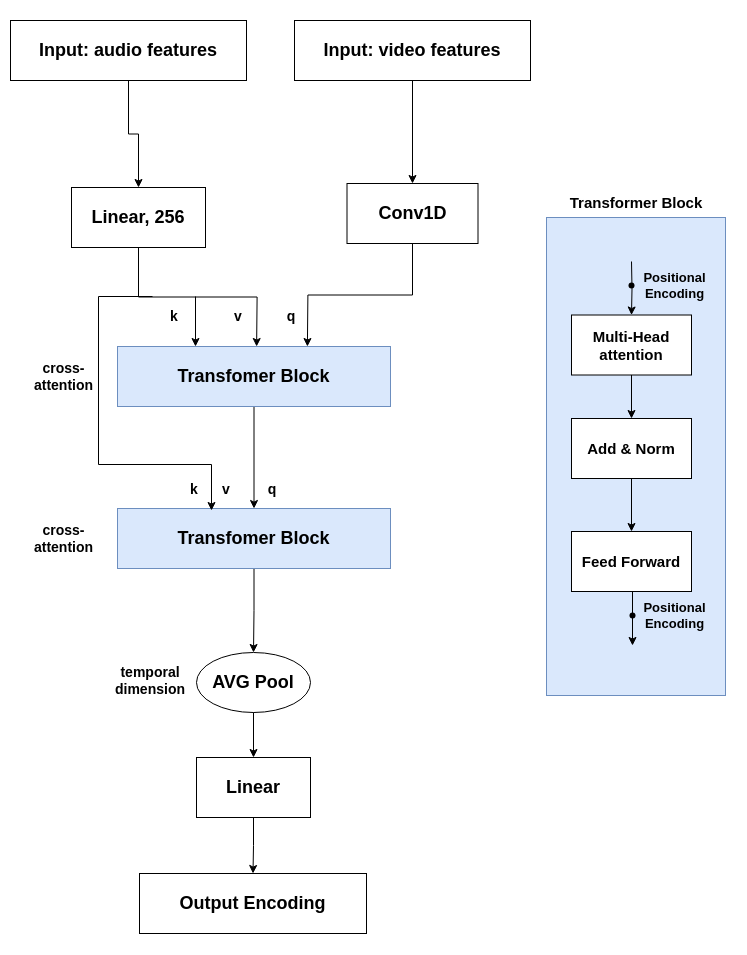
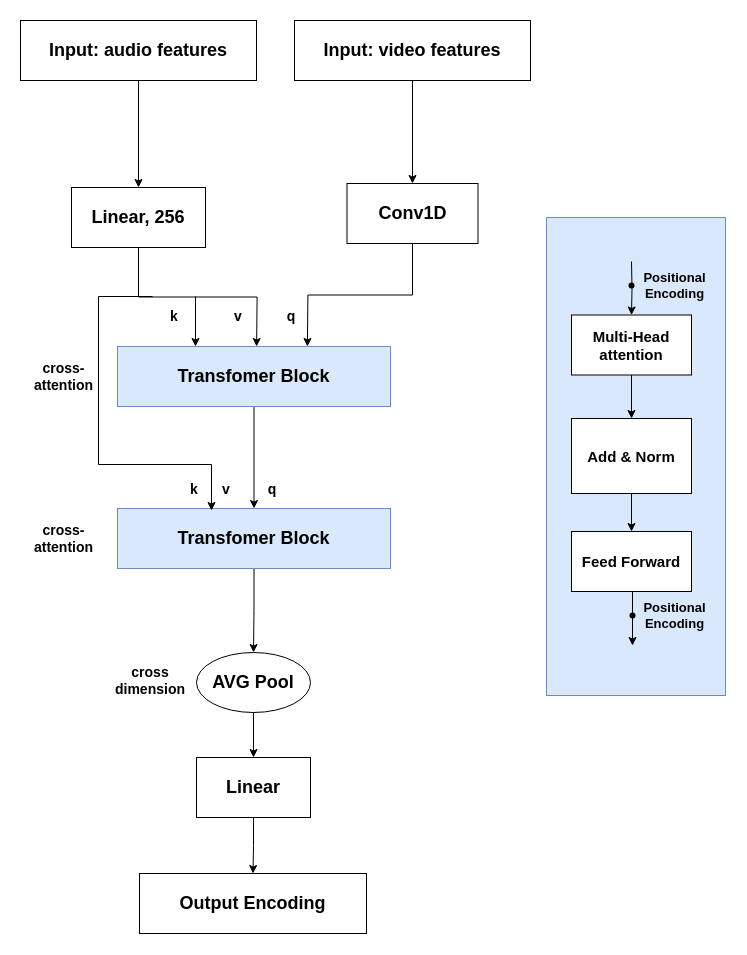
  <mxCell id="0" />
  <mxCell id="1" parent="0" />
  <mxCell id="2" style="edgeStyle=orthogonalEdgeStyle;rounded=0;orthogonalLoop=1;jettySize=auto;html=1;exitX=0.5;exitY=1;exitDx=0;exitDy=0;entryX=0.5;entryY=0;entryDx=0;entryDy=0;" edge="1" parent="1" source="3" target="5"><mxGeometry relative="1" as="geometry" /></mxCell>
- <mxCell id="3" value="&lt;font size=&quot;1&quot;&gt;&lt;b style=&quot;font-size: 18px;&quot;&gt;Input: audio features&lt;/b&gt;&lt;/font&gt;" style="rounded=0;whiteSpace=wrap;html=1;" vertex="1" parent="1"><mxGeometry x="10" y="20" width="236" height="60" as="geometry" /></mxCell>
+ <mxCell id="3" value="&lt;font size=&quot;1&quot;&gt;&lt;b style=&quot;font-size: 18px;&quot;&gt;Input: audio features&lt;/b&gt;&lt;/font&gt;" style="rounded=0;whiteSpace=wrap;html=1;" vertex="1" parent="1"><mxGeometry x="20" y="20" width="236" height="60" as="geometry" /></mxCell>
  <mxCell id="4" value="&lt;font style=&quot;font-size: 18px;&quot;&gt;&lt;b&gt;Conv1D&lt;/b&gt;&lt;/font&gt;" style="rounded=0;whiteSpace=wrap;html=1;" vertex="1" parent="1"><mxGeometry x="346.5" y="183" width="131" height="60" as="geometry" /></mxCell>
  <mxCell id="5" value="&lt;font style=&quot;font-size: 18px;&quot;&gt;&lt;b&gt;Linear, 256&lt;br&gt;&lt;/b&gt;&lt;/font&gt;" style="rounded=0;whiteSpace=wrap;html=1;" vertex="1" parent="1"><mxGeometry x="71" y="187" width="134" height="60" as="geometry" /></mxCell>
  <mxCell id="6" value="" style="edgeStyle=orthogonalEdgeStyle;rounded=0;orthogonalLoop=1;jettySize=auto;html=1;" edge="1" parent="1" source="7" target="9"><mxGeometry relative="1" as="geometry" /></mxCell>
  <mxCell id="7" value="&lt;font style=&quot;font-size: 18px;&quot;&gt;&lt;b&gt;Transfomer Block&lt;br&gt;&lt;/b&gt;&lt;/font&gt;" style="rounded=0;whiteSpace=wrap;html=1;fillColor=#dae8fc;strokeColor=#6c8ebf;" vertex="1" parent="1"><mxGeometry x="117" y="346" width="273" height="60" as="geometry" /></mxCell>
  <mxCell id="8" value="" style="edgeStyle=orthogonalEdgeStyle;rounded=0;orthogonalLoop=1;jettySize=auto;html=1;" edge="1" parent="1" source="9" target="17"><mxGeometry relative="1" as="geometry" /></mxCell>
  <mxCell id="9" value="&lt;font style=&quot;font-size: 18px;&quot;&gt;&lt;b&gt;Transfomer Block&lt;br&gt;&lt;/b&gt;&lt;/font&gt;" style="rounded=0;whiteSpace=wrap;html=1;fillColor=#dae8fc;strokeColor=#6c8ebf;" vertex="1" parent="1"><mxGeometry x="117" y="508" width="273" height="60" as="geometry" /></mxCell>
  <mxCell id="10" style="edgeStyle=orthogonalEdgeStyle;rounded=0;orthogonalLoop=1;jettySize=auto;html=1;exitX=0.5;exitY=1;exitDx=0;exitDy=0;entryX=0.626;entryY=0;entryDx=0;entryDy=0;entryPerimeter=0;" edge="1" parent="1" source="4"><mxGeometry relative="1" as="geometry"><mxPoint x="306.898" y="346" as="targetPoint" /></mxGeometry></mxCell>
  <mxCell id="11" style="edgeStyle=orthogonalEdgeStyle;rounded=0;orthogonalLoop=1;jettySize=auto;html=1;exitX=0.5;exitY=1;exitDx=0;exitDy=0;entryX=0.44;entryY=0;entryDx=0;entryDy=0;entryPerimeter=0;" edge="1" parent="1" source="5"><mxGeometry relative="1" as="geometry"><mxPoint x="256.12" y="346" as="targetPoint" /></mxGeometry></mxCell>
  <mxCell id="12" value="" style="endArrow=classic;html=1;rounded=0;" edge="1" parent="1"><mxGeometry width="50" height="50" relative="1" as="geometry"><mxPoint x="195" y="296" as="sourcePoint" /><mxPoint x="195" y="346" as="targetPoint" /></mxGeometry></mxCell>
  <mxCell id="13" value="&lt;b&gt;&lt;font style=&quot;font-size: 14px;&quot;&gt;k&lt;/font&gt;&lt;/b&gt;" style="text;html=1;align=center;verticalAlign=middle;whiteSpace=wrap;rounded=0;" vertex="1" parent="1"><mxGeometry x="163" y="301" width="22" height="30" as="geometry" /></mxCell>
  <mxCell id="14" value="&lt;b&gt;&lt;font style=&quot;font-size: 14px;&quot;&gt;v&lt;/font&gt;&lt;/b&gt;" style="text;html=1;align=center;verticalAlign=middle;whiteSpace=wrap;rounded=0;" vertex="1" parent="1"><mxGeometry x="227" y="301" width="22" height="30" as="geometry" /></mxCell>
  <mxCell id="15" value="&lt;b style=&quot;font-size: 14px;&quot;&gt;q&lt;/b&gt;" style="text;html=1;align=center;verticalAlign=middle;whiteSpace=wrap;rounded=0;" vertex="1" parent="1"><mxGeometry x="280" y="301" width="22" height="30" as="geometry" /></mxCell>
  <mxCell id="16" value="" style="group" vertex="1" connectable="0" parent="1"><mxGeometry x="139" y="652" width="227" height="200" as="geometry" /></mxCell>
  <mxCell id="17" value="&lt;font style=&quot;font-size: 18px;&quot;&gt;&lt;b&gt;AVG Pool&lt;br&gt;&lt;/b&gt;&lt;/font&gt;" style="ellipse;whiteSpace=wrap;html=1;" vertex="1" parent="16"><mxGeometry x="57" width="114" height="60" as="geometry" /></mxCell>
  <mxCell id="18" value="&lt;font style=&quot;font-size: 18px;&quot;&gt;&lt;b&gt;Linear&lt;/b&gt;&lt;/font&gt;" style="rounded=0;whiteSpace=wrap;html=1;" vertex="1" parent="16"><mxGeometry x="57" y="105" width="114" height="60" as="geometry" /></mxCell>
  <mxCell id="19" value="" style="edgeStyle=orthogonalEdgeStyle;rounded=0;orthogonalLoop=1;jettySize=auto;html=1;" edge="1" parent="16" source="17" target="18"><mxGeometry relative="1" as="geometry" /></mxCell>
- <mxCell id="20" value="&lt;font style=&quot;font-size: 14px;&quot;&gt;&lt;b&gt;temporal dimension&lt;/b&gt;&lt;/font&gt;" style="text;html=1;align=center;verticalAlign=middle;whiteSpace=wrap;rounded=0;" vertex="1" parent="16"><mxGeometry x="-29" width="80" height="56" as="geometry" /></mxCell>
+ <mxCell id="20" value="&lt;font style=&quot;font-size: 14px;&quot;&gt;&lt;b&gt;cross dimension&lt;/b&gt;&lt;/font&gt;" style="text;html=1;align=center;verticalAlign=middle;whiteSpace=wrap;rounded=0;" vertex="1" parent="16"><mxGeometry x="-29" width="80" height="56" as="geometry" /></mxCell>
  <mxCell id="21" value="" style="group" vertex="1" connectable="0" parent="1"><mxGeometry x="546" y="187" width="179" height="508" as="geometry" /></mxCell>
  <mxCell id="22" value="" style="rounded=0;whiteSpace=wrap;html=1;fillColor=#dae8fc;strokeColor=#6c8ebf;" vertex="1" parent="21"><mxGeometry y="30" width="179" height="478" as="geometry" /></mxCell>
  <mxCell id="23" value="" style="edgeStyle=orthogonalEdgeStyle;rounded=0;orthogonalLoop=1;jettySize=auto;html=1;" edge="1" parent="21" target="25"><mxGeometry relative="1" as="geometry"><mxPoint x="85" y="74" as="sourcePoint" /></mxGeometry></mxCell>
  <mxCell id="24" value="" style="edgeStyle=orthogonalEdgeStyle;rounded=0;orthogonalLoop=1;jettySize=auto;html=1;" edge="1" parent="21" source="25" target="27"><mxGeometry relative="1" as="geometry" /></mxCell>
  <mxCell id="25" value="&lt;font style=&quot;font-size: 15px;&quot;&gt;&lt;b&gt;Multi-Head attention&lt;br&gt;&lt;/b&gt;&lt;/font&gt;" style="rounded=0;whiteSpace=wrap;html=1;" vertex="1" parent="21"><mxGeometry x="25" y="127.5" width="120" height="60" as="geometry" /></mxCell>
  <mxCell id="26" value="" style="edgeStyle=orthogonalEdgeStyle;rounded=0;orthogonalLoop=1;jettySize=auto;html=1;" edge="1" parent="21" source="27" target="28"><mxGeometry relative="1" as="geometry" /></mxCell>
- <mxCell id="27" value="&lt;font style=&quot;font-size: 15px;&quot;&gt;&lt;b&gt;Add &amp;amp; Norm&lt;br&gt;&lt;/b&gt;&lt;/font&gt;" style="rounded=0;whiteSpace=wrap;html=1;" vertex="1" parent="21"><mxGeometry x="25" y="231" width="120" height="60" as="geometry" /></mxCell>
+ <mxCell id="27" value="&lt;font style=&quot;font-size: 15px;&quot;&gt;&lt;b&gt;Add &amp;amp; Norm&lt;br&gt;&lt;/b&gt;&lt;/font&gt;" style="rounded=0;whiteSpace=wrap;html=1;" vertex="1" parent="21"><mxGeometry x="25" y="231" width="120" height="75" as="geometry" /></mxCell>
  <mxCell id="28" value="&lt;font style=&quot;font-size: 15px;&quot;&gt;&lt;b&gt;Feed Forward&lt;br&gt;&lt;/b&gt;&lt;/font&gt;" style="rounded=0;whiteSpace=wrap;html=1;" vertex="1" parent="21"><mxGeometry x="25" y="344" width="120" height="60" as="geometry" /></mxCell>
  <mxCell id="29" value="" style="shape=waypoint;sketch=0;fillStyle=solid;size=6;pointerEvents=1;points=[];fillColor=none;resizable=0;rotatable=0;perimeter=centerPerimeter;snapToPoint=1;" vertex="1" parent="21"><mxGeometry x="75" y="88" width="20" height="20" as="geometry" /></mxCell>
  <mxCell id="30" value="" style="edgeStyle=orthogonalEdgeStyle;rounded=0;orthogonalLoop=1;jettySize=auto;html=1;" edge="1" parent="21"><mxGeometry relative="1" as="geometry"><mxPoint x="86" y="404" as="sourcePoint" /><mxPoint x="86" y="458" as="targetPoint" /></mxGeometry></mxCell>
  <mxCell id="31" value="" style="shape=waypoint;sketch=0;fillStyle=solid;size=6;pointerEvents=1;points=[];fillColor=none;resizable=0;rotatable=0;perimeter=centerPerimeter;snapToPoint=1;" vertex="1" parent="21"><mxGeometry x="76" y="418" width="20" height="20" as="geometry" /></mxCell>
  <mxCell id="32" value="&lt;font style=&quot;font-size: 13px;&quot;&gt;&lt;b&gt;&lt;font style=&quot;font-size: 13px;&quot;&gt;Positional Encoding&lt;/font&gt;&lt;/b&gt;&lt;/font&gt;" style="text;html=1;align=center;verticalAlign=middle;whiteSpace=wrap;rounded=0;" vertex="1" parent="21"><mxGeometry x="95" y="78.5" width="67" height="39" as="geometry" /></mxCell>
  <mxCell id="33" value="&lt;font style=&quot;font-size: 13px;&quot;&gt;&lt;b&gt;&lt;font style=&quot;font-size: 13px;&quot;&gt;Positional Encoding&lt;/font&gt;&lt;/b&gt;&lt;/font&gt;" style="text;html=1;align=center;verticalAlign=middle;whiteSpace=wrap;rounded=0;" vertex="1" parent="21"><mxGeometry x="95" y="408.5" width="67" height="39" as="geometry" /></mxCell>
- <mxCell id="34" value="&lt;b&gt;&lt;font style=&quot;font-size: 15px;&quot;&gt;Transformer Block&lt;/font&gt;&lt;/b&gt;" style="text;html=1;align=center;verticalAlign=middle;whiteSpace=wrap;rounded=0;shadow=0;" vertex="1" parent="21"><mxGeometry x="19.5" width="140" height="30" as="geometry" /></mxCell>
  <mxCell id="35" value="&lt;font style=&quot;font-size: 14px;&quot;&gt;&lt;b&gt;cross-attention&lt;/b&gt;&lt;/font&gt;" style="text;html=1;align=center;verticalAlign=middle;whiteSpace=wrap;rounded=0;" vertex="1" parent="1"><mxGeometry x="30" y="514.5" width="67" height="47" as="geometry" /></mxCell>
  <mxCell id="36" value="&lt;font style=&quot;font-size: 14px;&quot;&gt;&lt;b&gt;cross-attention&lt;/b&gt;&lt;/font&gt;" style="text;html=1;align=center;verticalAlign=middle;whiteSpace=wrap;rounded=0;" vertex="1" parent="1"><mxGeometry x="30" y="352.5" width="67" height="47" as="geometry" /></mxCell>
  <mxCell id="37" value="" style="edgeStyle=orthogonalEdgeStyle;rounded=0;orthogonalLoop=1;jettySize=auto;html=1;" edge="1" parent="1" source="38" target="4"><mxGeometry relative="1" as="geometry" /></mxCell>
  <mxCell id="38" value="&lt;font size=&quot;1&quot;&gt;&lt;b style=&quot;font-size: 18px;&quot;&gt;Input: video features&lt;/b&gt;&lt;/font&gt;" style="rounded=0;whiteSpace=wrap;html=1;" vertex="1" parent="1"><mxGeometry x="294" y="20" width="236" height="60" as="geometry" /></mxCell>
  <mxCell id="39" value="&lt;font style=&quot;font-size: 18px;&quot;&gt;&lt;b&gt;Output Encoding&lt;br&gt;&lt;/b&gt;&lt;/font&gt;" style="rounded=0;whiteSpace=wrap;html=1;" vertex="1" parent="1"><mxGeometry x="139" y="873" width="227" height="60" as="geometry" /></mxCell>
  <mxCell id="40" value="" style="edgeStyle=orthogonalEdgeStyle;rounded=0;orthogonalLoop=1;jettySize=auto;html=1;" edge="1" parent="1" source="18" target="39"><mxGeometry relative="1" as="geometry" /></mxCell>
  <mxCell id="41" value="" style="endArrow=classic;html=1;rounded=0;" edge="1" parent="1"><mxGeometry width="50" height="50" relative="1" as="geometry"><mxPoint x="152" y="296" as="sourcePoint" /><mxPoint x="211" y="510" as="targetPoint" /><Array as="points"><mxPoint x="98" y="296" /><mxPoint x="98" y="464" /><mxPoint x="211" y="464" /></Array></mxGeometry></mxCell>
  <mxCell id="42" value="&lt;b&gt;&lt;font style=&quot;font-size: 14px;&quot;&gt;k&lt;/font&gt;&lt;/b&gt;" style="text;html=1;align=center;verticalAlign=middle;whiteSpace=wrap;rounded=0;" vertex="1" parent="1"><mxGeometry x="183" y="474" width="22" height="30" as="geometry" /></mxCell>
  <mxCell id="43" value="&lt;b style=&quot;font-size: 14px;&quot;&gt;q&lt;/b&gt;" style="text;html=1;align=center;verticalAlign=middle;whiteSpace=wrap;rounded=0;" vertex="1" parent="1"><mxGeometry x="261" y="474" width="22" height="30" as="geometry" /></mxCell>
  <mxCell id="44" value="&lt;b&gt;&lt;font style=&quot;font-size: 14px;&quot;&gt;v&lt;/font&gt;&lt;/b&gt;" style="text;html=1;align=center;verticalAlign=middle;whiteSpace=wrap;rounded=0;" vertex="1" parent="1"><mxGeometry x="215" y="474" width="22" height="30" as="geometry" /></mxCell>
